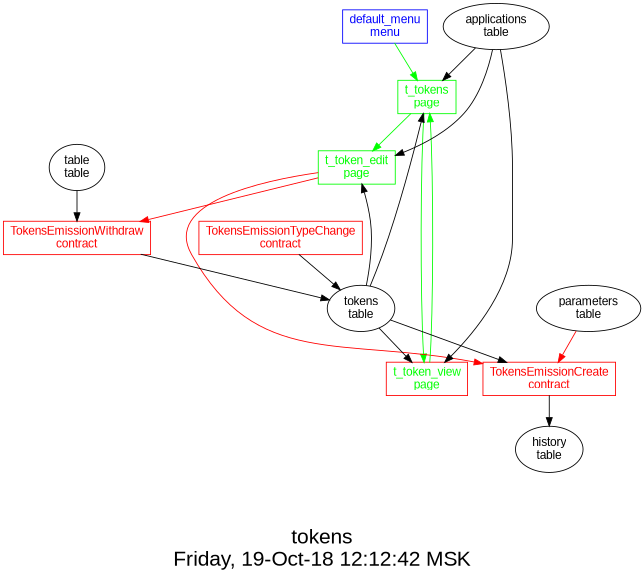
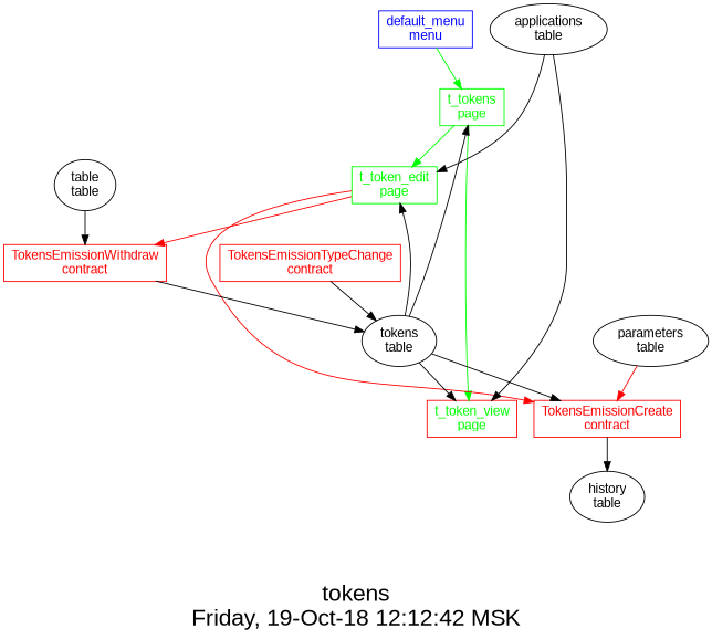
  digraph {
    fontname="Liberation Sans"
    fontsize=24
    label="tokens\nFriday, 19-Oct-18 12:12:42 MSK"
    nojustify=true
    ordering=out
    rankdir=TB
    node [fontname="Liberation Sans" shape=record]
    edge [fontname="Liberation Sans"]
    "default_menu\nmenu" [color=blue fontcolor=blue group=menus]
    "t_tokens\npage" [color=green fontcolor=green group=pages]
    "t_token_edit\npage" [color=green fontcolor=green group=pages]
    "t_token_view\npage" [color=red fontcolor=green group=pages]
    "TokensEmissionWithdraw\ncontract" [color=red fontcolor=red group=contracts]
    "TokensEmissionCreate\ncontract" [color=red fontcolor=red group=contracts]
    "TokensEmissionTypeChange\ncontract" [color=red fontcolor=red group=contracts]
    "tokens\ntable" [group=tables shape=""]
    "history\ntable" [shape=""]
    "applications\ntable" [shape=""]
    "parameters\ntable" [shape=""]
    "table\ntable" [shape=""]
    "default_menu\nmenu" -> "t_tokens\npage" [color=green]
    "t_tokens\npage" -> "t_token_edit\npage" [color=green]
    "t_tokens\npage" -> "t_token_view\npage" [color=green]
    "t_token_edit\npage" -> "TokensEmissionWithdraw\ncontract" [color=red]
    "t_token_edit\npage" -> "TokensEmissionCreate\ncontract" [color=red]
-   "t_token_view\npage" -> "t_tokens\npage" [color=green]
    "TokensEmissionWithdraw\ncontract" -> "tokens\ntable"
    "TokensEmissionCreate\ncontract" -> "history\ntable"
    "TokensEmissionTypeChange\ncontract" -> "tokens\ntable"
    "tokens\ntable" -> "t_tokens\npage"
    "tokens\ntable" -> "t_token_edit\npage"
    "tokens\ntable" -> "t_token_view\npage"
    "tokens\ntable" -> "TokensEmissionCreate\ncontract"
-   "applications\ntable" -> "t_tokens\npage"
    "applications\ntable" -> "t_token_edit\npage"
    "applications\ntable" -> "t_token_view\npage"
    "parameters\ntable" -> "TokensEmissionCreate\ncontract" [color=red]
    "table\ntable" -> "TokensEmissionWithdraw\ncontract"
  }
